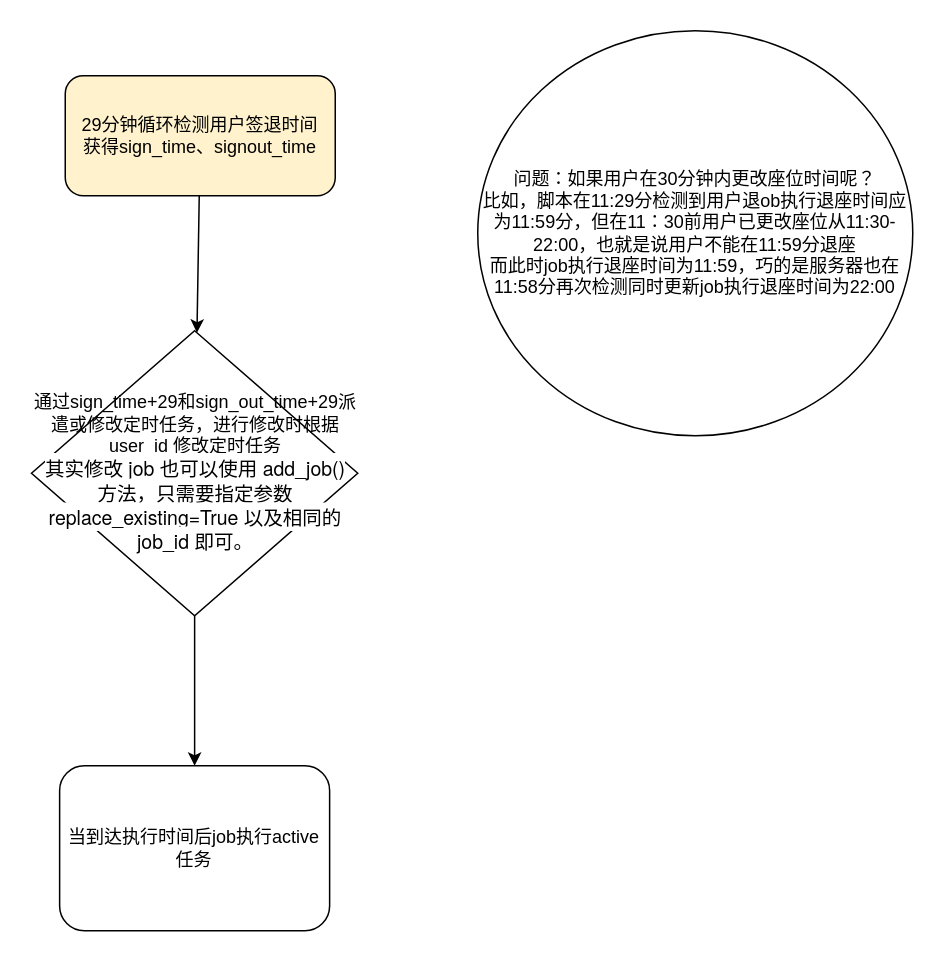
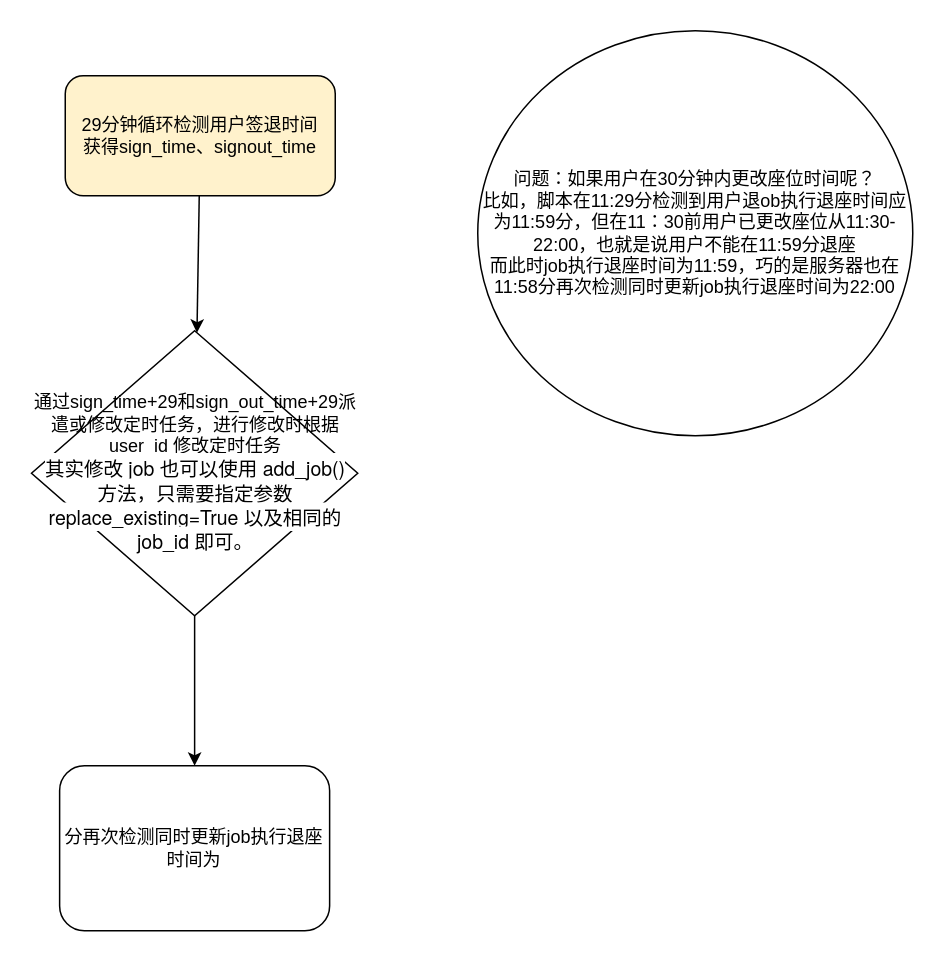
  <mxCell id="0" />
  <mxCell id="1" parent="0" />
  <mxCell id="2" style="edgeStyle=none;rounded=0;orthogonalLoop=1;jettySize=auto;html=1;fontFamily=Helvetica;" edge="1" parent="1" source="3" target="7"><mxGeometry relative="1" as="geometry"><mxPoint x="133" y="220" as="targetPoint" /></mxGeometry></mxCell>
  <mxCell id="3" value="29分钟循环检测用户签退时间&lt;br&gt;获得sign_time、signout_time" style="rounded=1;whiteSpace=wrap;html=1;fontSize=12;glass=0;strokeWidth=1;shadow=0;fillColor=#fff2cc;" parent="1" vertex="1"><mxGeometry x="43" y="50" width="180" height="80" as="geometry" /></mxCell>
  <mxCell id="4" value="" style="edgeStyle=none;rounded=0;orthogonalLoop=1;jettySize=auto;html=1;fontFamily=Helvetica;exitX=0.5;exitY=1;exitDx=0;exitDy=0;" edge="1" parent="1" source="7" target="5"><mxGeometry relative="1" as="geometry"><mxPoint x="133" y="330" as="sourcePoint" /></mxGeometry></mxCell>
- <mxCell id="5" value="当到达执行时间后job执行active任务" style="rounded=1;whiteSpace=wrap;html=1;fontFamily=Helvetica;" vertex="1" parent="1"><mxGeometry x="39.25" y="510" width="180" height="110" as="geometry" /></mxCell>
+ <mxCell id="5" value="分再次检测同时更新job执行退座时间为" style="rounded=1;whiteSpace=wrap;html=1;fontFamily=Helvetica;" vertex="1" parent="1"><mxGeometry x="39.25" y="510" width="180" height="110" as="geometry" /></mxCell>
  <mxCell id="6" value="问题：如果用户在30分钟内更改座位时间呢？&lt;br&gt;比如，脚本在11:29分检测到用户退ob执行退座时间应为11:59分，但在11：30前用户已更改座位从11:30-22:00，也就是说用户不能在11:59分退座&lt;br&gt;而此时job执行退座时间为11:59，巧的是服务器也在11:58分再次检测同时更新job执行退座时间为22:00" style="ellipse;whiteSpace=wrap;html=1;fontFamily=Helvetica;" vertex="1" parent="1"><mxGeometry x="318" width="290" height="270" as="geometry" y="20" /></mxCell>
  <mxCell id="7" value="通过sign_time+29和sign_out_time+29派遣或修改定时任务，进行修改时根据user_id 修改定时任务&lt;br&gt;&lt;span style=&quot;font-family: &amp;#34;pingfang sc&amp;#34; , &amp;#34;microsoft yahei&amp;#34; , &amp;#34;helvetica neue&amp;#34; , &amp;#34;helvetica&amp;#34; , &amp;#34;arial&amp;#34; , sans-serif ; font-size: 13px ; text-align: left ; background-color: rgb(255 , 255 , 255)&quot;&gt;其实修改 job 也可以使用 add_job() 方法，只需要指定参数 replace_existing=True 以及相同的 job_id 即可。&lt;/span&gt;" style="rhombus;whiteSpace=wrap;html=1;fontFamily=Helvetica;" vertex="1" parent="1"><mxGeometry x="20.5" y="220" width="217.5" height="190" as="geometry" /></mxCell>
